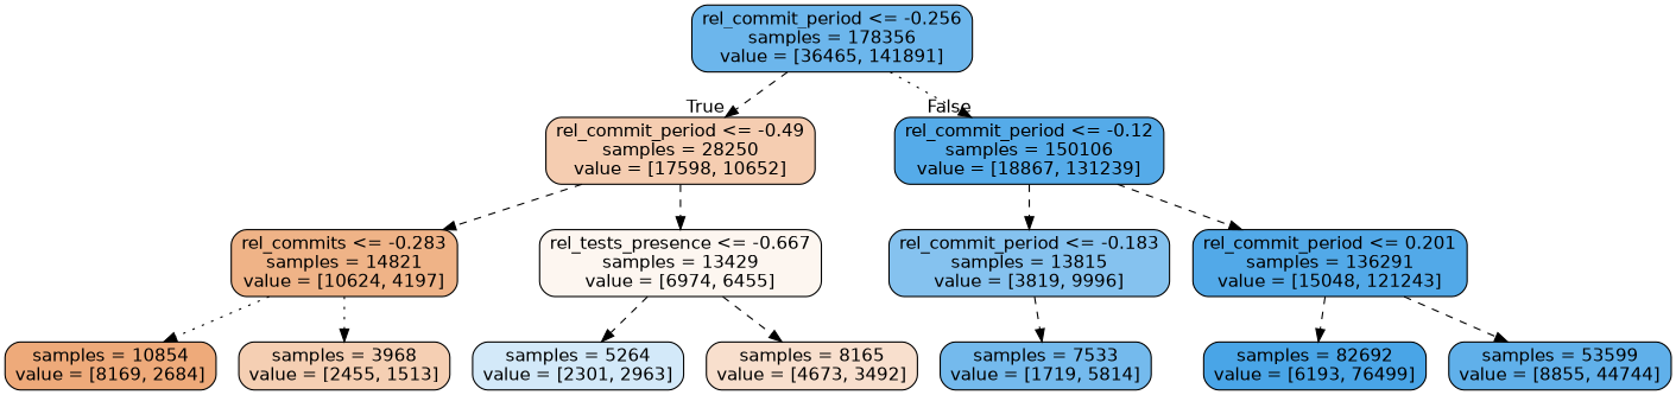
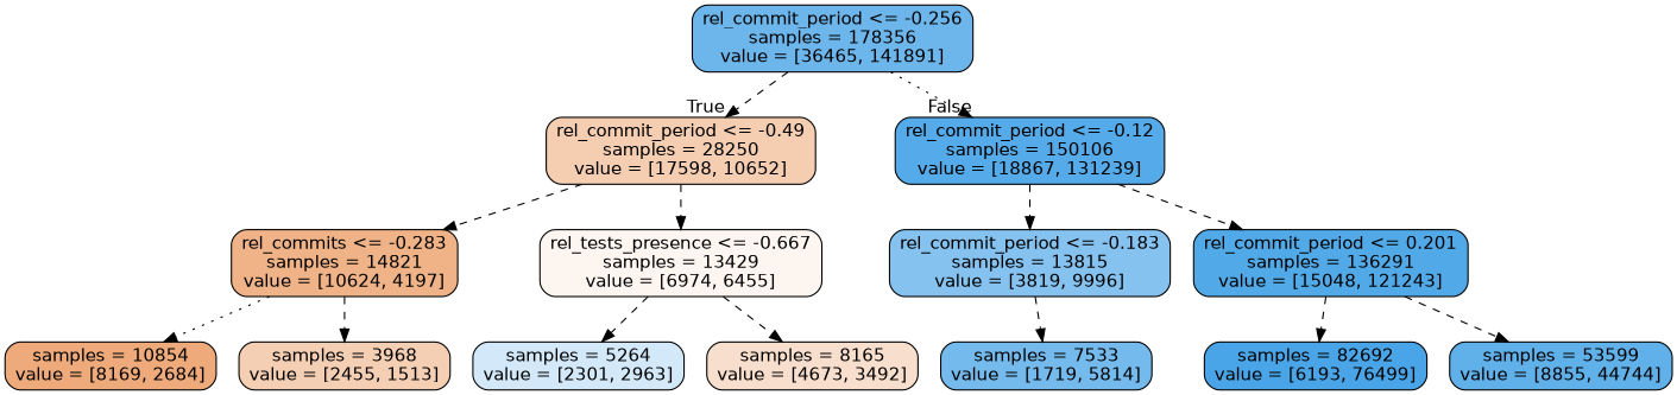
  digraph {
    node [color=black fontname=helvetica shape=box style="filled, rounded"]
    edge [fontname=helvetica style=dashed]
    n1 [fillcolor="#6cb6ec" label="rel_commit_period <= -0.256\nsamples = 178356\nvalue = [36465, 141891]"]
    n2 [fillcolor="#f5cdb1" label="rel_commit_period <= -0.49\nsamples = 28250\nvalue = [17598, 10652]"]
    n3 [fillcolor="#55abe9" label="rel_commit_period <= -0.12\nsamples = 150106\nvalue = [18867, 131239]"]
    n4 [fillcolor="#efb387" label="rel_commits <= -0.283\nsamples = 14821\nvalue = [10624, 4197]"]
    n5 [fillcolor="#fdf6f0" label="rel_tests_presence <= -0.667\nsamples = 13429\nvalue = [6974, 6455]"]
    n6 [fillcolor="#85c2ef" label="rel_commit_period <= -0.183\nsamples = 13815\nvalue = [3819, 9996]"]
    n7 [fillcolor="#52a9e8" label="rel_commit_period <= 0.201\nsamples = 136291\nvalue = [15048, 121243]"]
    n8 [fillcolor="#eeaa7a" label="samples = 10854\nvalue = [8169, 2684]"]
    n9 [fillcolor="#f5cfb3" label="samples = 3968\nvalue = [2455, 1513]"]
    n10 [fillcolor="#d3e9f9" label="samples = 5264\nvalue = [2301, 2963]"]
    n11 [fillcolor="#f8dfcd" label="samples = 8165\nvalue = [4673, 3492]"]
    n12 [fillcolor="#74baed" label="samples = 7533\nvalue = [1719, 5814]"]
    n13 [fillcolor="#49a5e7" label="samples = 82692\nvalue = [6193, 76499]"]
    n14 [fillcolor="#60b0ea" label="samples = 53599\nvalue = [8855, 44744]"]
    n1 -> n2 [headlabel=True labelangle=45 labeldistance=2.5]
    n1 -> n3 [headlabel=False labelangle=-45 labeldistance=2.5 style=dotted]
    n2 -> n4
    n2 -> n5
    n3 -> n6
    n3 -> n7
    n4 -> n8 [style=dotted]
-   n4 -> n9 [style=dotted]
+   n4 -> n9
    n5 -> n10
    n5 -> n11
    n6 -> n12
    n7 -> n13
    n7 -> n14
  }
